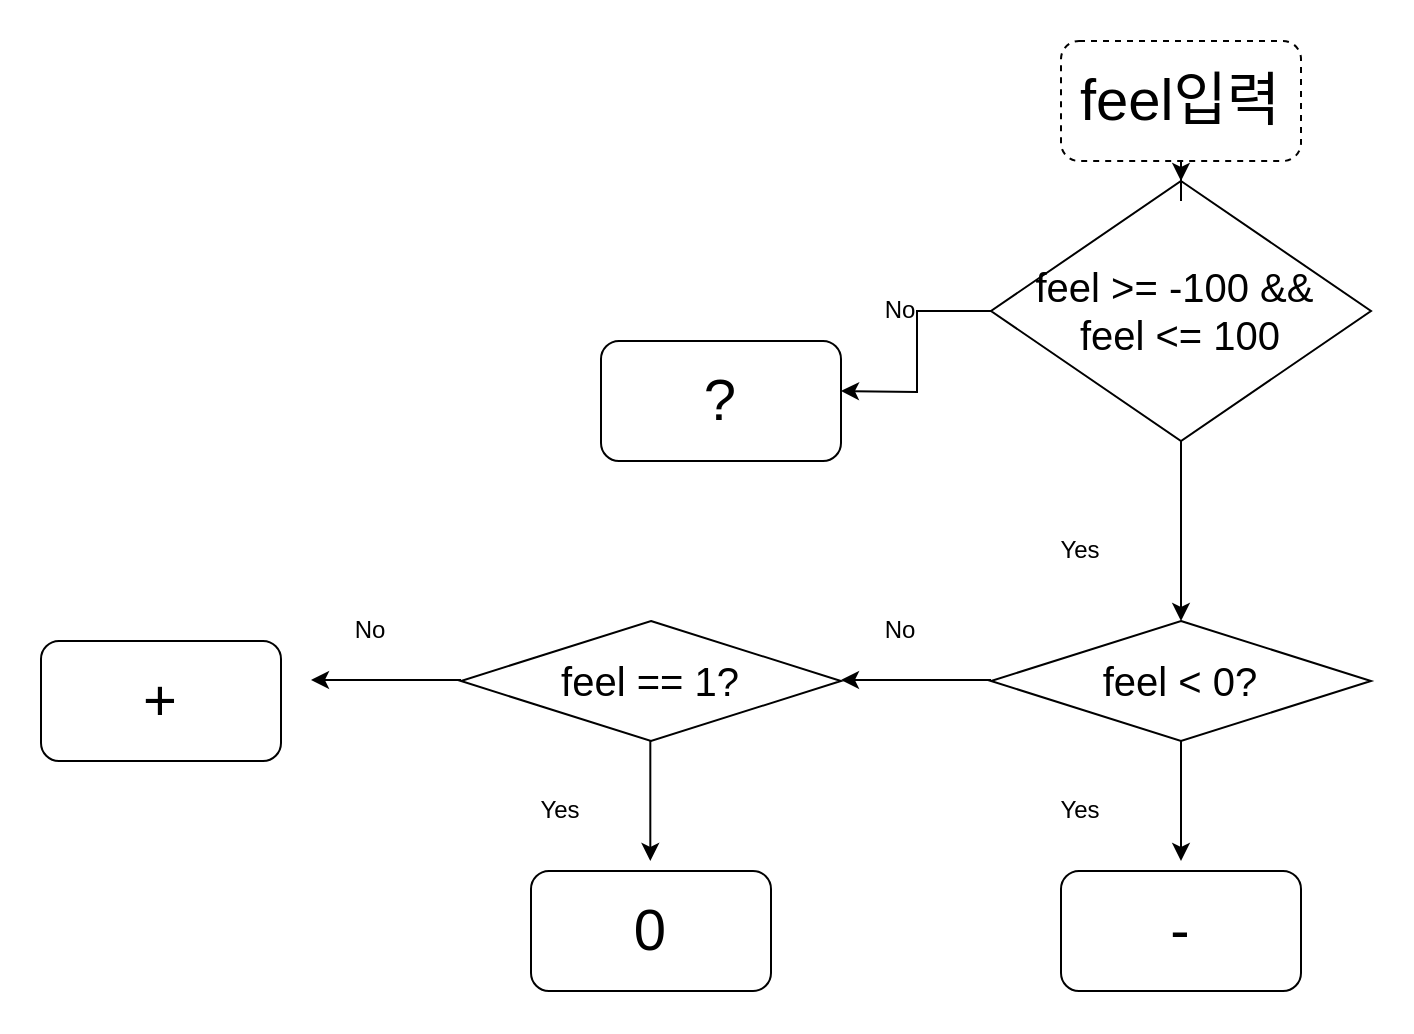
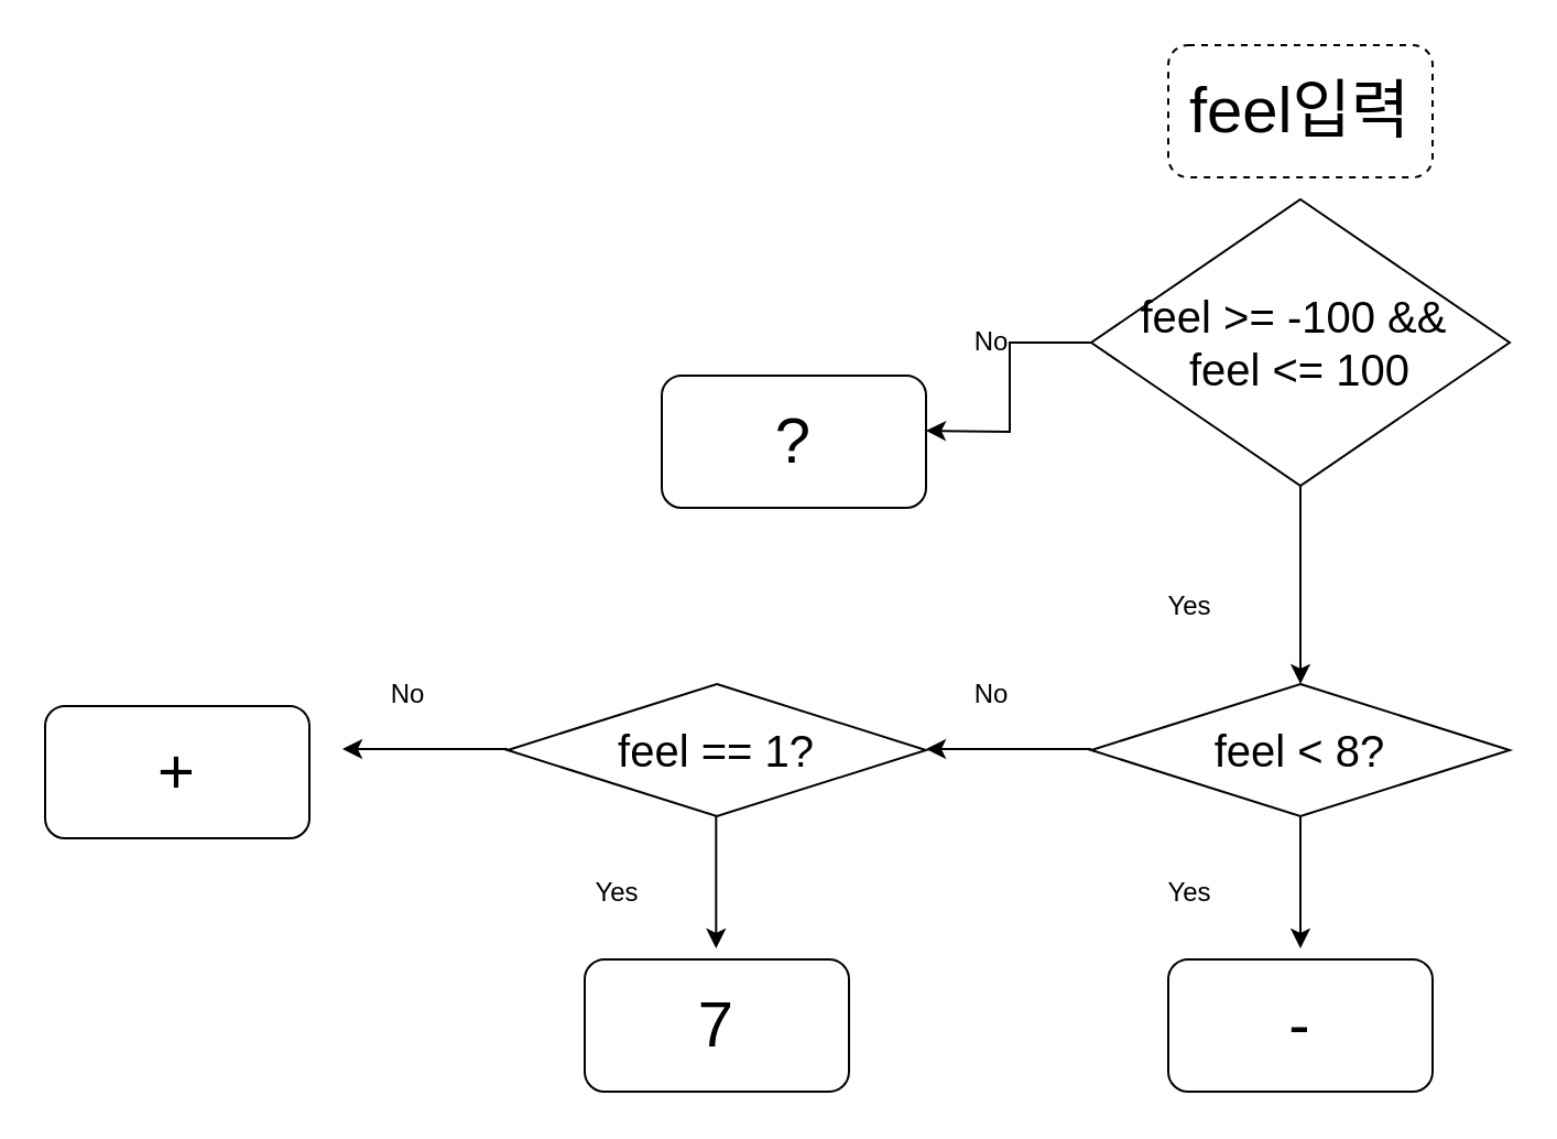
  <mxCell id="0" />
  <mxCell id="1" parent="0" />
  <mxCell id="2" style="edgeStyle=orthogonalEdgeStyle;rounded=0;orthogonalLoop=1;jettySize=auto;html=1;" edge="1" parent="1" source="4"><mxGeometry relative="1" as="geometry"><mxPoint x="590" y="310" as="targetPoint" /></mxGeometry></mxCell>
  <mxCell id="3" style="edgeStyle=orthogonalEdgeStyle;rounded=0;orthogonalLoop=1;jettySize=auto;html=1;" edge="1" parent="1" source="4"><mxGeometry relative="1" as="geometry"><mxPoint x="420" y="195" as="targetPoint" /></mxGeometry></mxCell>
  <mxCell id="4" value="feel &amp;gt;= -100 &amp;amp;&amp;amp;&amp;nbsp;&lt;br style=&quot;font-size: 20px;&quot;&gt;feel &amp;lt;= 100" style="rhombus;whiteSpace=wrap;html=1;fontSize=20;" vertex="1" parent="1"><mxGeometry x="495" y="90" width="190" height="130" as="geometry" /></mxCell>
- <mxCell id="5" style="edgeStyle=orthogonalEdgeStyle;rounded=0;orthogonalLoop=1;jettySize=auto;html=1;entryX=0.5;entryY=0;entryDx=0;entryDy=0;" edge="1" parent="1" source="6" target="4"><mxGeometry relative="1" as="geometry" /></mxCell>
  <mxCell id="6" value="feel입력" style="rounded=1;whiteSpace=wrap;html=1;fontSize=29;dashed=1;" vertex="1" parent="1"><mxGeometry x="530" y="20" width="120" height="60" as="geometry" /></mxCell>
  <mxCell id="7" style="edgeStyle=orthogonalEdgeStyle;rounded=0;orthogonalLoop=1;jettySize=auto;html=1;entryX=0.5;entryY=0;entryDx=0;entryDy=0;" edge="1" parent="1" source="8"><mxGeometry relative="1" as="geometry"><mxPoint x="590" y="430" as="targetPoint" /></mxGeometry></mxCell>
- <mxCell id="8" value="feel &amp;lt; 0?" style="rhombus;whiteSpace=wrap;html=1;fontSize=20;" vertex="1" parent="1"><mxGeometry x="495" y="310" width="190" height="60" as="geometry" /></mxCell>
+ <mxCell id="8" value="feel &amp;lt; 8?" style="rhombus;whiteSpace=wrap;html=1;fontSize=20;" vertex="1" parent="1"><mxGeometry x="495" y="310" width="190" height="60" as="geometry" /></mxCell>
  <mxCell id="9" value="Yes" style="text;html=1;strokeColor=none;fillColor=none;align=center;verticalAlign=middle;whiteSpace=wrap;rounded=0;" vertex="1" parent="1"><mxGeometry x="510" y="260" width="60" height="30" as="geometry" /></mxCell>
  <mxCell id="10" value="Yes" style="text;html=1;strokeColor=none;fillColor=none;align=center;verticalAlign=middle;whiteSpace=wrap;rounded=0;" vertex="1" parent="1"><mxGeometry x="510" y="390" width="60" height="30" as="geometry" /></mxCell>
  <mxCell id="11" value="No" style="text;html=1;strokeColor=none;fillColor=none;align=center;verticalAlign=middle;whiteSpace=wrap;rounded=0;" vertex="1" parent="1"><mxGeometry x="420" y="140" width="60" height="30" as="geometry" /></mxCell>
  <mxCell id="12" value="?" style="rounded=1;whiteSpace=wrap;html=1;fontSize=29;" vertex="1" parent="1"><mxGeometry x="300" y="170" width="120" height="60" as="geometry" /></mxCell>
  <mxCell id="13" style="edgeStyle=orthogonalEdgeStyle;rounded=0;orthogonalLoop=1;jettySize=auto;html=1;" edge="1" parent="1"><mxGeometry relative="1" as="geometry"><mxPoint x="420" y="339.5" as="targetPoint" /><mxPoint x="495" y="339.5" as="sourcePoint" /></mxGeometry></mxCell>
  <mxCell id="14" value="No" style="text;html=1;strokeColor=none;fillColor=none;align=center;verticalAlign=middle;whiteSpace=wrap;rounded=0;" vertex="1" parent="1"><mxGeometry x="420" y="300" width="60" height="30" as="geometry" /></mxCell>
  <mxCell id="15" value="-" style="rounded=1;whiteSpace=wrap;html=1;fontSize=29;" vertex="1" parent="1"><mxGeometry x="530" y="435" width="120" height="60" as="geometry" /></mxCell>
  <mxCell id="16" value="feel == 1?" style="rhombus;whiteSpace=wrap;html=1;fontSize=20;" vertex="1" parent="1"><mxGeometry x="230" y="310" width="190" height="60" as="geometry" /></mxCell>
  <mxCell id="17" value="Yes" style="text;html=1;strokeColor=none;fillColor=none;align=center;verticalAlign=middle;whiteSpace=wrap;rounded=0;" vertex="1" parent="1"><mxGeometry x="250" y="390.01" width="60" height="30" as="geometry" /></mxCell>
  <mxCell id="18" style="edgeStyle=orthogonalEdgeStyle;rounded=0;orthogonalLoop=1;jettySize=auto;html=1;entryX=0.5;entryY=0;entryDx=0;entryDy=0;" edge="1" parent="1"><mxGeometry relative="1" as="geometry"><mxPoint x="324.66" y="370" as="sourcePoint" /><mxPoint x="324.66" y="430" as="targetPoint" /></mxGeometry></mxCell>
- <mxCell id="19" value="0" style="rounded=1;whiteSpace=wrap;html=1;fontSize=29;" vertex="1" parent="1"><mxGeometry x="265" y="435" width="120" height="60" as="geometry" /></mxCell>
+ <mxCell id="19" value="7" style="rounded=1;whiteSpace=wrap;html=1;fontSize=29;" vertex="1" parent="1"><mxGeometry x="265" y="435" width="120" height="60" as="geometry" /></mxCell>
  <mxCell id="20" value="No" style="text;html=1;strokeColor=none;fillColor=none;align=center;verticalAlign=middle;whiteSpace=wrap;rounded=0;" vertex="1" parent="1"><mxGeometry x="155" y="300" width="60" height="30" as="geometry" /></mxCell>
  <mxCell id="21" style="edgeStyle=orthogonalEdgeStyle;rounded=0;orthogonalLoop=1;jettySize=auto;html=1;" edge="1" parent="1"><mxGeometry relative="1" as="geometry"><mxPoint x="155" y="339.5" as="targetPoint" /><mxPoint x="230" y="339.5" as="sourcePoint" /></mxGeometry></mxCell>
  <mxCell id="22" value="+" style="rounded=1;whiteSpace=wrap;html=1;fontSize=29;" vertex="1" parent="1"><mxGeometry x="20" y="320" width="120" height="60" as="geometry" /></mxCell>
